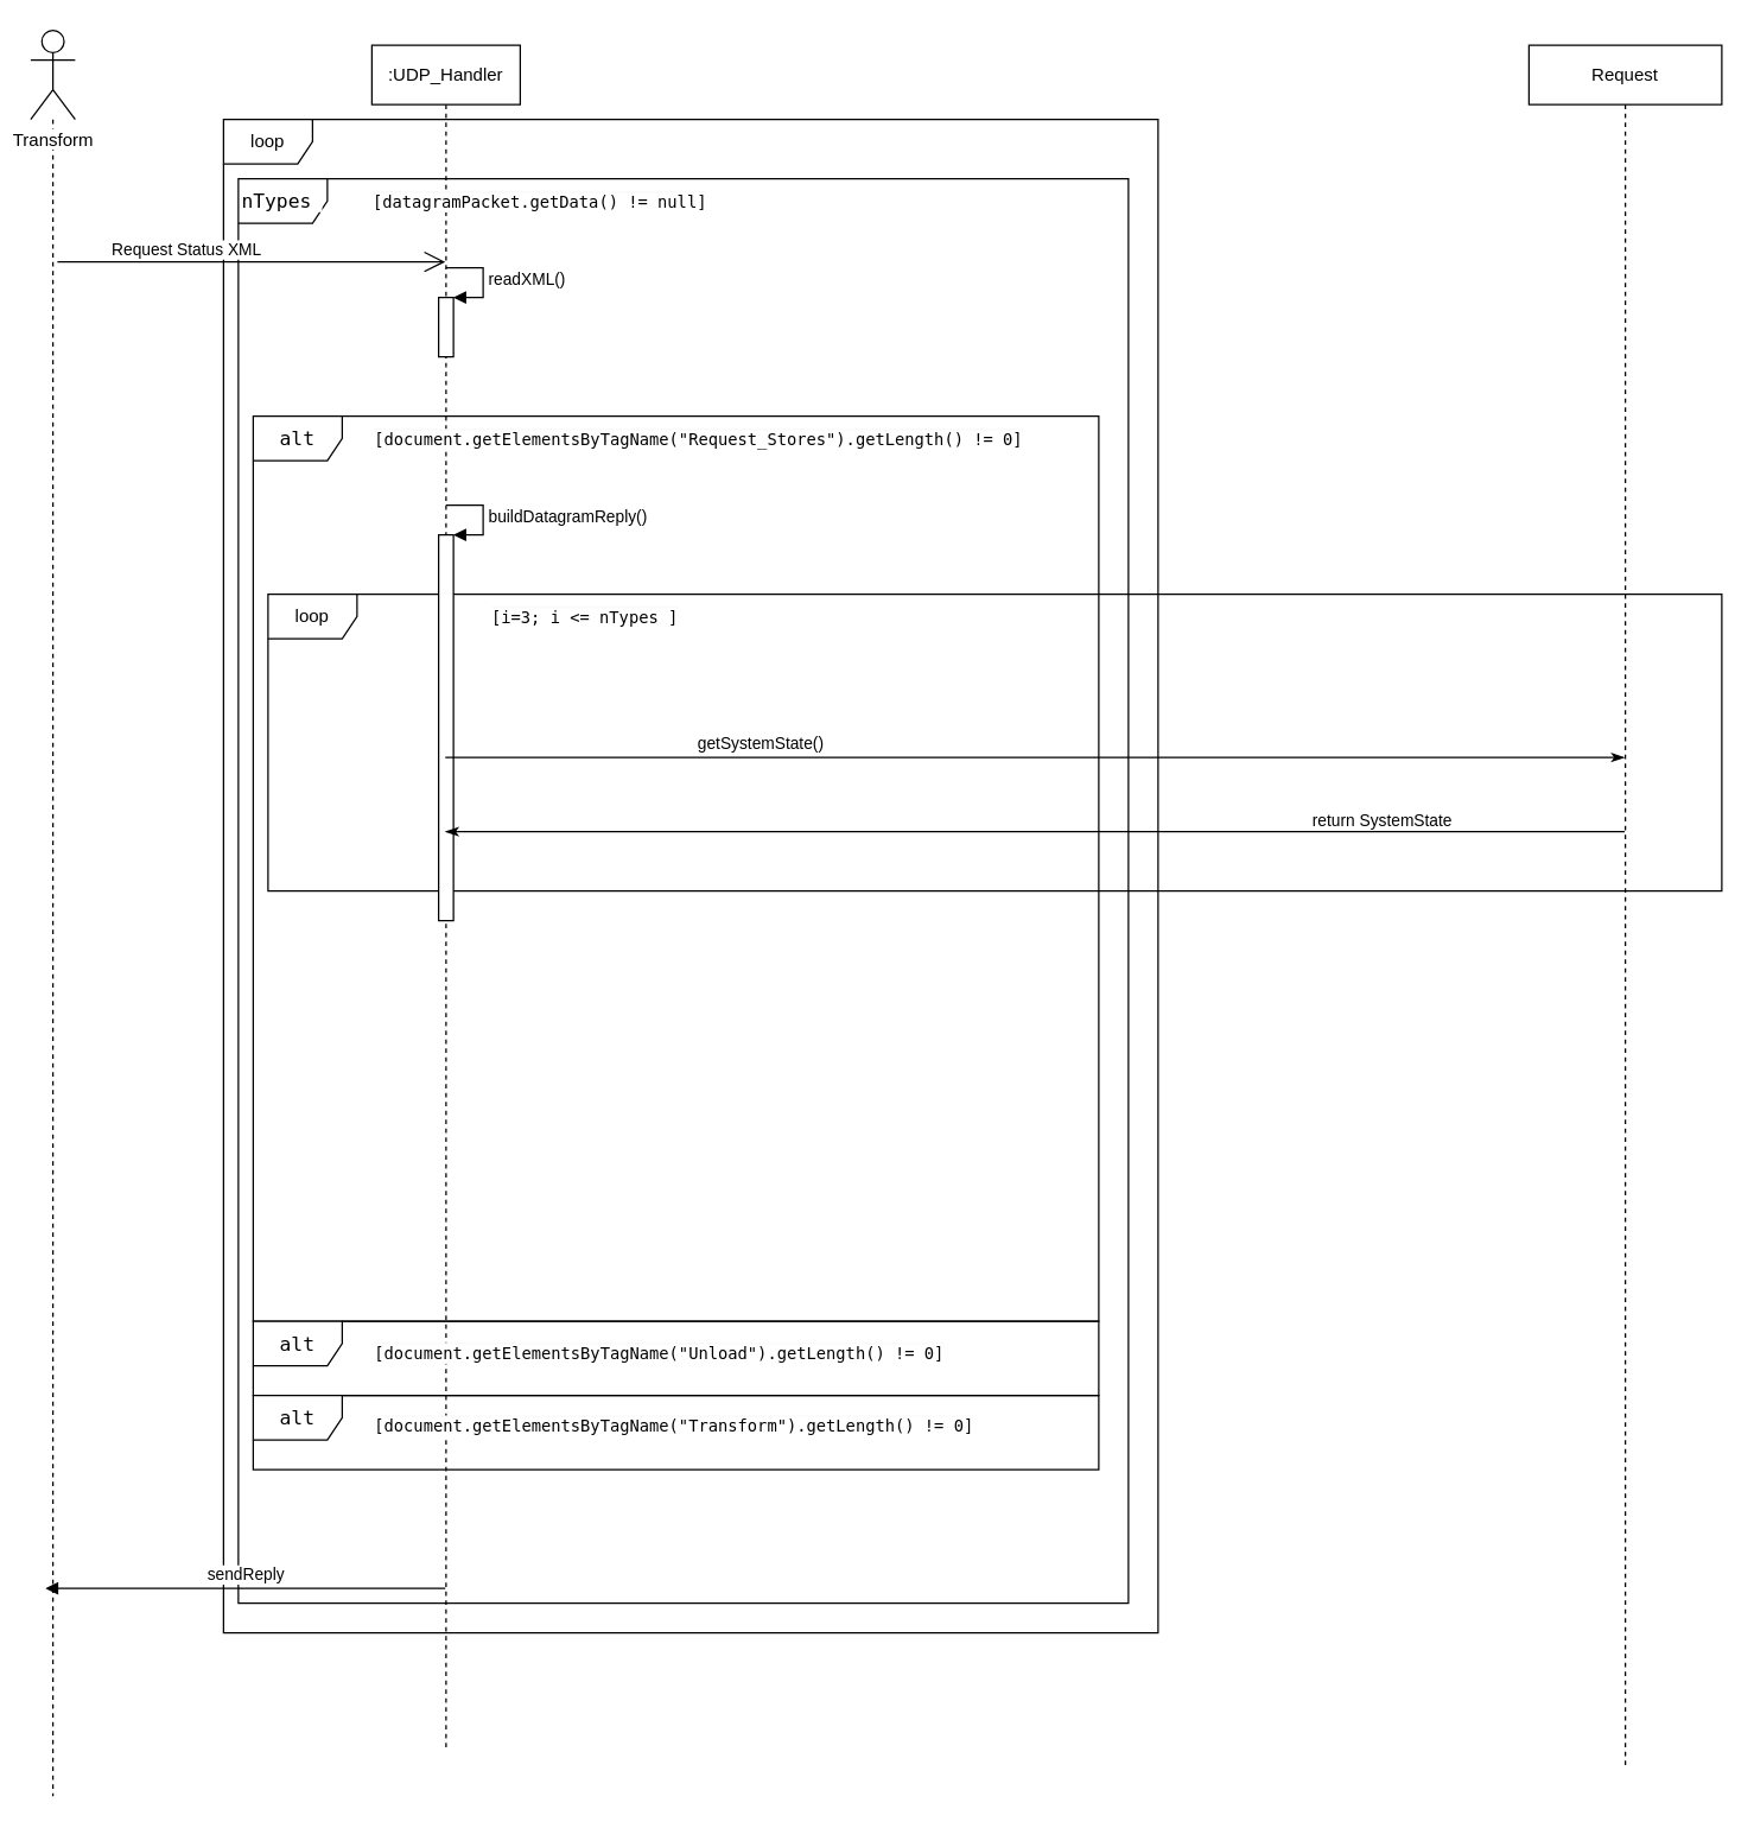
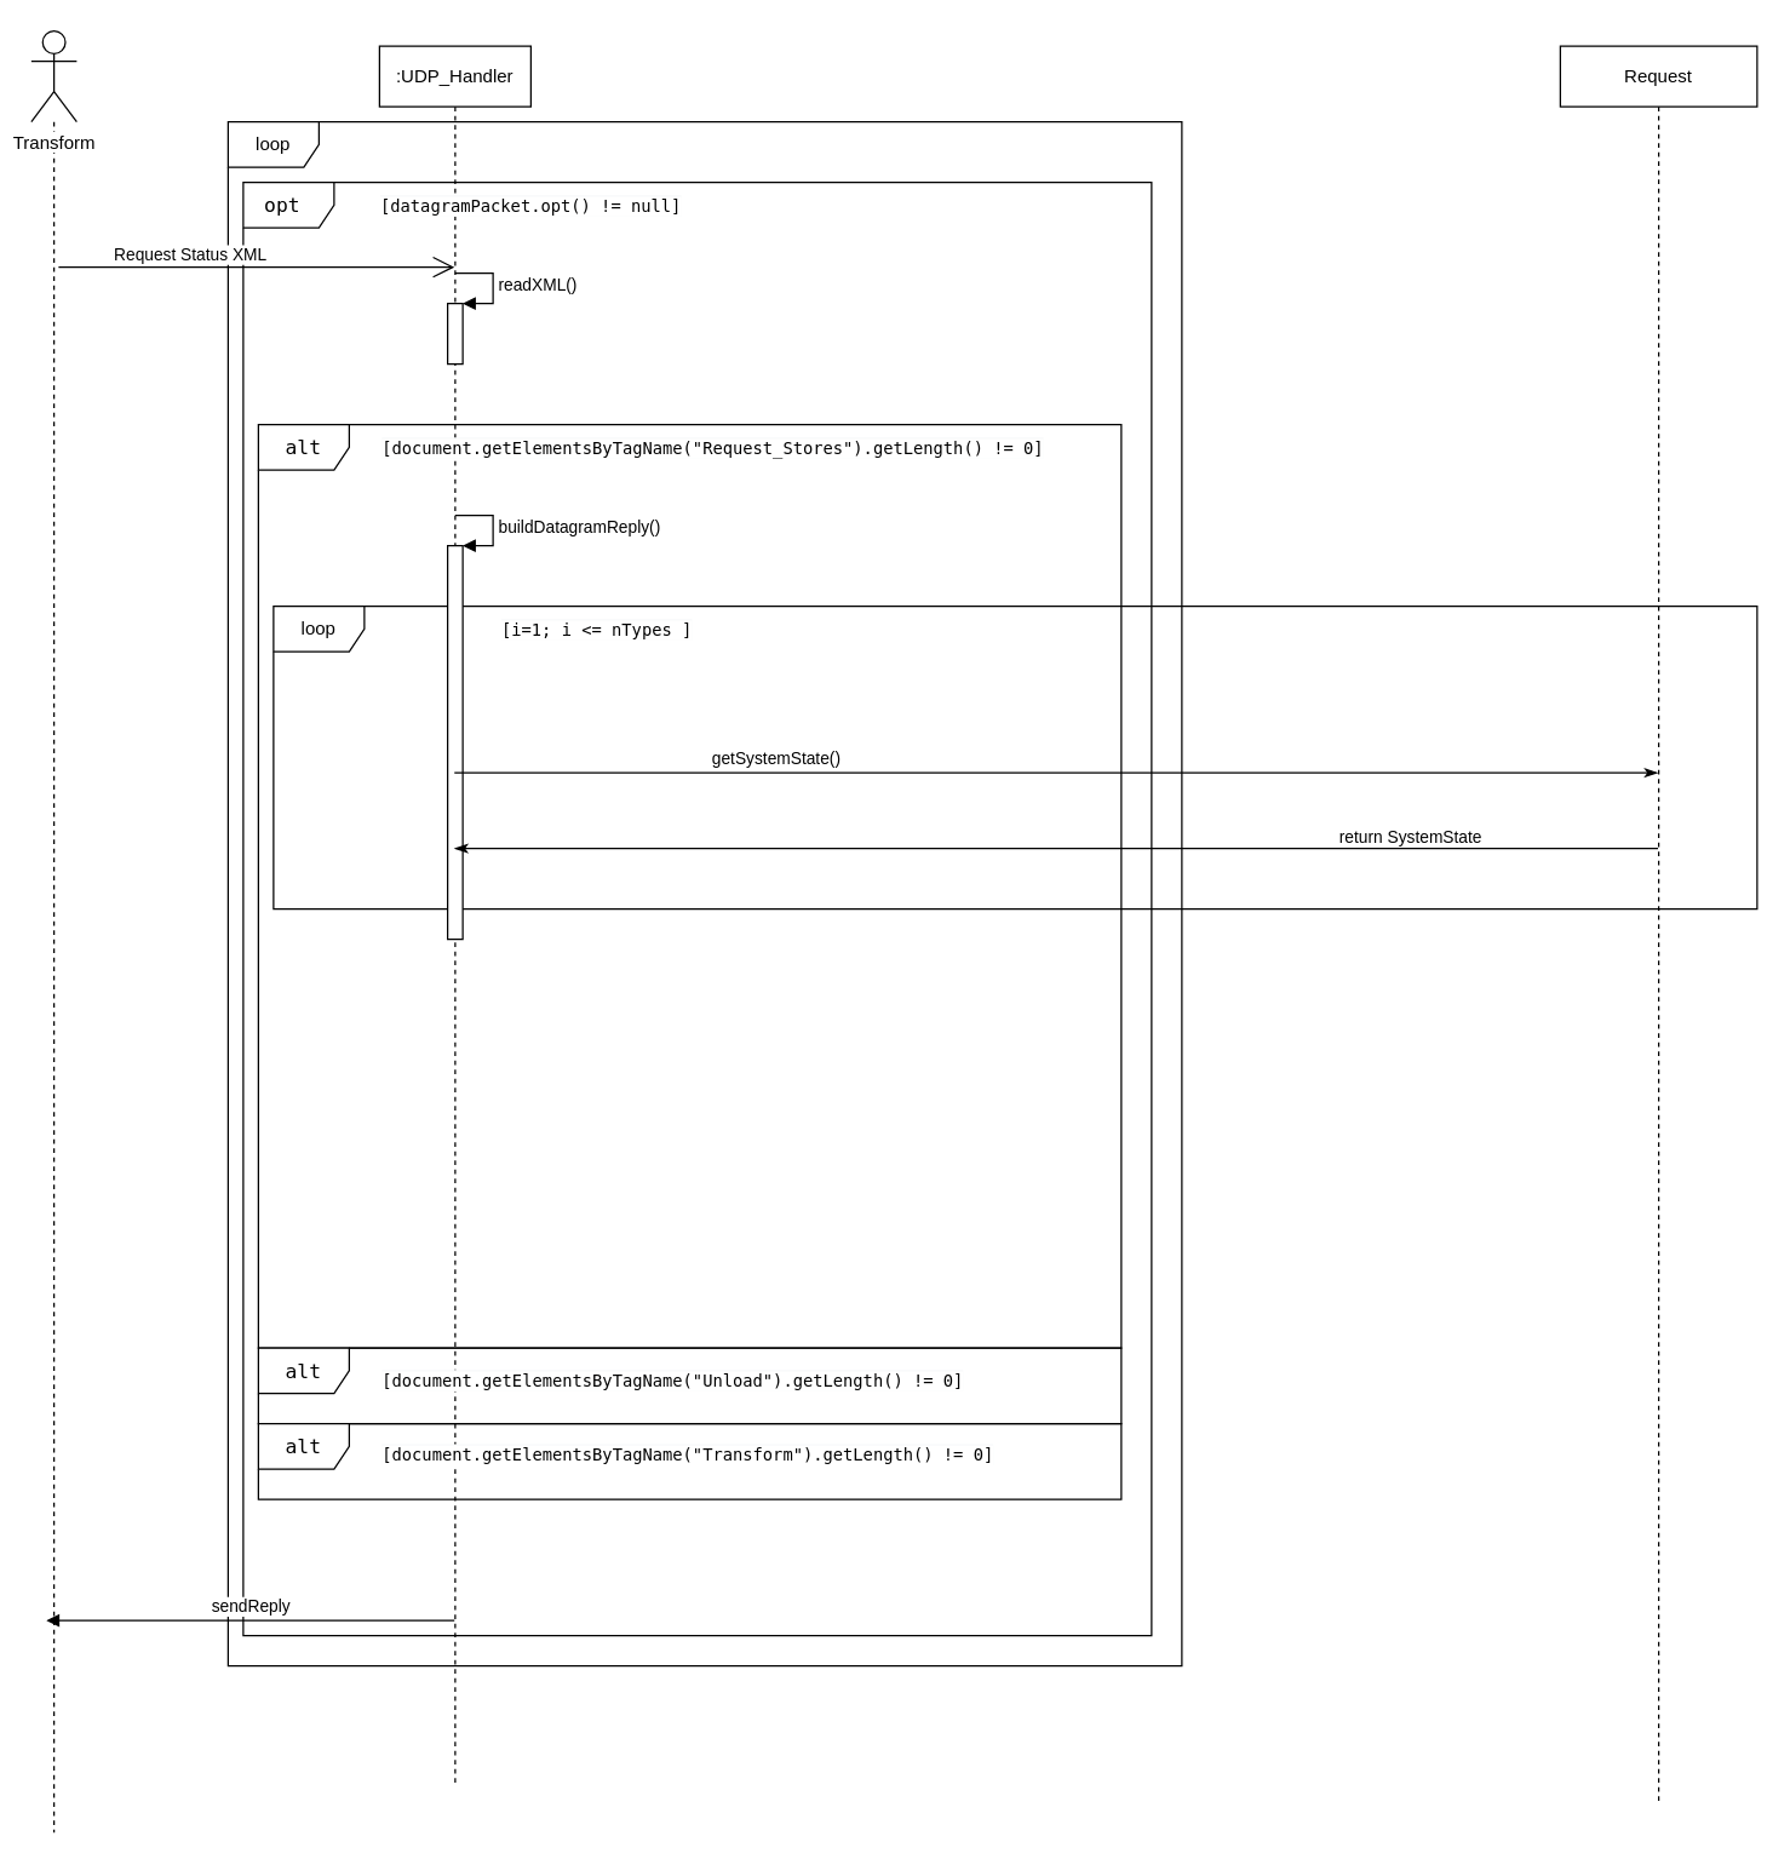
  <mxCell id="0" />
  <mxCell id="1" parent="0" />
  <mxCell id="2" value="loop" style="shape=umlFrame;whiteSpace=wrap;html=1;" parent="1" vertex="1"><mxGeometry x="150" y="80" width="630" height="1020" as="geometry" /></mxCell>
  <mxCell id="3" value="&lt;pre style=&quot;font-family: &amp;#34;jetbrains mono&amp;#34; , monospace ; font-size: 9.8pt&quot;&gt;&lt;font style=&quot;background-color: rgb(255 , 255 , 255)&quot;&gt;alt&lt;/font&gt;&lt;/pre&gt;" style="shape=umlFrame;whiteSpace=wrap;html=1;" parent="1" vertex="1"><mxGeometry x="170" y="280" width="570" height="610" as="geometry" /></mxCell>
  <mxCell id="4" value="loop" style="shape=umlFrame;whiteSpace=wrap;html=1;" parent="1" vertex="1"><mxGeometry x="180" y="400" width="980" height="200" as="geometry" /></mxCell>
- <mxCell id="5" value="&lt;pre style=&quot;font-family: &amp;#34;jetbrains mono&amp;#34; , monospace ; font-size: 9.8pt&quot;&gt;&lt;font style=&quot;background-color: rgb(255 , 255 , 255)&quot;&gt;nTypes &lt;/font&gt;&lt;/pre&gt;" style="shape=umlFrame;whiteSpace=wrap;html=1;" parent="1" vertex="1"><mxGeometry x="160" y="120" width="600" height="960" as="geometry" /></mxCell>
+ <mxCell id="5" value="&lt;pre style=&quot;font-family: &amp;#34;jetbrains mono&amp;#34; , monospace ; font-size: 9.8pt&quot;&gt;&lt;font style=&quot;background-color: rgb(255 , 255 , 255)&quot;&gt;opt &lt;/font&gt;&lt;/pre&gt;" style="shape=umlFrame;whiteSpace=wrap;html=1;" parent="1" vertex="1"><mxGeometry x="160" y="120" width="600" height="960" as="geometry" /></mxCell>
  <mxCell id="6" value="" style="edgeStyle=orthogonalEdgeStyle;rounded=0;orthogonalLoop=1;jettySize=auto;html=1;endArrow=none;endFill=0;dashed=1;" parent="1" source="7" edge="1"><mxGeometry relative="1" as="geometry"><mxPoint x="35" y="1210" as="targetPoint" /><Array as="points"><mxPoint x="35" y="320" /><mxPoint x="35" y="320" /></Array></mxGeometry></mxCell>
  <mxCell id="7" value="Transform" style="shape=umlActor;verticalLabelPosition=bottom;labelBackgroundColor=#ffffff;verticalAlign=top;html=1;outlineConnect=0;" parent="1" vertex="1"><mxGeometry x="20" y="20" width="30" height="60" as="geometry" /></mxCell>
  <mxCell id="8" value=":UDP_Handler" style="shape=umlLifeline;perimeter=lifelinePerimeter;whiteSpace=wrap;html=1;container=1;collapsible=0;recursiveResize=0;outlineConnect=0;" parent="1" vertex="1"><mxGeometry x="250" y="30" width="100" height="1150" as="geometry" /></mxCell>
  <mxCell id="9" value="" style="html=1;points=[];perimeter=orthogonalPerimeter;" vertex="1" parent="8"><mxGeometry x="45" y="330" width="10" height="260" as="geometry" /></mxCell>
  <mxCell id="10" value="buildDatagramReply()" style="edgeStyle=orthogonalEdgeStyle;html=1;align=left;spacingLeft=2;endArrow=block;rounded=0;entryX=1;entryY=0;" edge="1" parent="8" target="9"><mxGeometry relative="1" as="geometry"><mxPoint x="50" y="310" as="sourcePoint" /><Array as="points"><mxPoint x="75" y="310" /></Array></mxGeometry></mxCell>
  <mxCell id="11" value="" style="html=1;points=[];perimeter=orthogonalPerimeter;" vertex="1" parent="8"><mxGeometry x="45" y="170" width="10" height="40" as="geometry" /></mxCell>
  <mxCell id="12" value="readXML()" style="edgeStyle=orthogonalEdgeStyle;html=1;align=left;spacingLeft=2;endArrow=block;rounded=0;entryX=1;entryY=0;" edge="1" target="11" parent="8"><mxGeometry relative="1" as="geometry"><mxPoint x="50" y="150" as="sourcePoint" /><Array as="points"><mxPoint x="75" y="150" /></Array></mxGeometry></mxCell>
  <mxCell id="13" value="Request" style="shape=umlLifeline;perimeter=lifelinePerimeter;whiteSpace=wrap;html=1;container=1;collapsible=0;recursiveResize=0;outlineConnect=0;" parent="1" vertex="1"><mxGeometry x="1030" y="30" width="130" height="1160" as="geometry" /></mxCell>
  <mxCell id="14" value="" style="endArrow=open;endFill=1;endSize=12;html=1;" parent="1" edge="1"><mxGeometry width="160" relative="1" as="geometry"><mxPoint x="38" y="176" as="sourcePoint" /><mxPoint x="299.5" y="176" as="targetPoint" /></mxGeometry></mxCell>
  <mxCell id="15" value="Request Status XML" style="edgeLabel;html=1;align=center;verticalAlign=middle;resizable=0;points=[];" parent="14" vertex="1" connectable="0"><mxGeometry x="-0.527" y="1" relative="1" as="geometry"><mxPoint x="24" y="-8" as="offset" /></mxGeometry></mxCell>
- <mxCell id="16" value="&lt;pre style=&quot;color: rgb(0 , 0 , 0) ; font-style: normal ; font-weight: 400 ; letter-spacing: normal ; text-align: center ; text-indent: 0px ; text-transform: none ; word-spacing: 0px ; background-color: rgb(248 , 249 , 250) ; font-family: &amp;#34;jetbrains mono&amp;#34; , monospace&quot;&gt;&lt;font style=&quot;background-color: rgb(255 , 255 , 255) ; font-size: 11px&quot;&gt;[datagramPacket.getData() != null]&lt;/font&gt;&lt;/pre&gt;" style="text;whiteSpace=wrap;html=1;" parent="1" vertex="1"><mxGeometry x="249" y="110" width="250" height="60" as="geometry" /></mxCell>
+ <mxCell id="16" value="&lt;pre style=&quot;color: rgb(0 , 0 , 0) ; font-style: normal ; font-weight: 400 ; letter-spacing: normal ; text-align: center ; text-indent: 0px ; text-transform: none ; word-spacing: 0px ; background-color: rgb(248 , 249 , 250) ; font-family: &amp;#34;jetbrains mono&amp;#34; , monospace&quot;&gt;&lt;font style=&quot;background-color: rgb(255 , 255 , 255) ; font-size: 11px&quot;&gt;[datagramPacket.opt() != null]&lt;/font&gt;&lt;/pre&gt;" style="text;whiteSpace=wrap;html=1;" parent="1" vertex="1"><mxGeometry x="249" y="110" width="250" height="60" as="geometry" /></mxCell>
  <mxCell id="17" value="&lt;pre style=&quot;color: rgb(0 , 0 , 0) ; font-style: normal ; font-weight: 400 ; letter-spacing: normal ; text-align: center ; text-indent: 0px ; text-transform: none ; word-spacing: 0px ; background-color: rgb(248 , 249 , 250) ; font-family: &amp;#34;jetbrains mono&amp;#34; , monospace&quot;&gt;&lt;font style=&quot;background-color: rgb(255 , 255 , 255) ; font-size: 11px&quot;&gt;[document.getElementsByTagName(&quot;Request_Stores&quot;).getLength() != 0]&lt;br&gt;&lt;/font&gt;&lt;/pre&gt;" style="text;whiteSpace=wrap;html=1;" parent="1" vertex="1"><mxGeometry x="250" y="270" width="410" height="60" as="geometry" /></mxCell>
  <mxCell id="18" value="&lt;pre style=&quot;font-family: &amp;#34;jetbrains mono&amp;#34; , monospace ; font-size: 9.8pt&quot;&gt;&lt;font style=&quot;background-color: rgb(255 , 255 , 255)&quot;&gt;alt&lt;/font&gt;&lt;/pre&gt;" style="shape=umlFrame;whiteSpace=wrap;html=1;" parent="1" vertex="1"><mxGeometry x="170" y="890" width="570" height="50" as="geometry" /></mxCell>
  <mxCell id="19" value="&lt;pre style=&quot;font-family: &amp;#34;jetbrains mono&amp;#34; , monospace ; font-size: 9.8pt&quot;&gt;&lt;font style=&quot;background-color: rgb(255 , 255 , 255)&quot;&gt;alt&lt;/font&gt;&lt;/pre&gt;" style="shape=umlFrame;whiteSpace=wrap;html=1;" parent="1" vertex="1"><mxGeometry x="170" y="940" width="570" height="50" as="geometry" /></mxCell>
  <mxCell id="20" value="&lt;pre style=&quot;color: rgb(0 , 0 , 0) ; font-style: normal ; font-weight: 400 ; letter-spacing: normal ; text-align: center ; text-indent: 0px ; text-transform: none ; word-spacing: 0px ; background-color: rgb(248 , 249 , 250) ; font-family: &amp;#34;jetbrains mono&amp;#34; , monospace&quot;&gt;&lt;font style=&quot;background-color: rgb(255 , 255 , 255) ; font-size: 11px&quot;&gt;[document.getElementsByTagName(&quot;Unload&quot;).getLength() != 0]&lt;br&gt;&lt;/font&gt;&lt;/pre&gt;" style="text;whiteSpace=wrap;html=1;" parent="1" vertex="1"><mxGeometry x="250" y="886" width="410" height="60" as="geometry" /></mxCell>
  <mxCell id="21" value="&lt;pre style=&quot;color: rgb(0 , 0 , 0) ; font-style: normal ; font-weight: 400 ; letter-spacing: normal ; text-align: center ; text-indent: 0px ; text-transform: none ; word-spacing: 0px ; background-color: rgb(248 , 249 , 250) ; font-family: &amp;#34;jetbrains mono&amp;#34; , monospace&quot;&gt;&lt;font style=&quot;background-color: rgb(255 , 255 , 255) ; font-size: 11px&quot;&gt;[document.getElementsByTagName(&quot;Transform&quot;).getLength() != 0]&lt;br&gt;&lt;/font&gt;&lt;/pre&gt;" style="text;whiteSpace=wrap;html=1;" parent="1" vertex="1"><mxGeometry x="250" y="935" width="410" height="60" as="geometry" /></mxCell>
- <mxCell id="22" value="&lt;pre style=&quot;color: rgb(0 , 0 , 0) ; font-style: normal ; font-weight: 400 ; letter-spacing: normal ; text-align: center ; text-indent: 0px ; text-transform: none ; word-spacing: 0px ; background-color: rgb(248 , 249 , 250) ; font-family: &amp;#34;jetbrains mono&amp;#34; , monospace&quot;&gt;&lt;font style=&quot;background-color: rgb(255 , 255 , 255) ; font-size: 11px&quot;&gt;[i=3; i &amp;lt;= nTypes ]&lt;br&gt;&lt;/font&gt;&lt;/pre&gt;" style="text;whiteSpace=wrap;html=1;" parent="1" vertex="1"><mxGeometry x="329" y="390" width="90" height="40" as="geometry" /></mxCell>
+ <mxCell id="22" value="&lt;pre style=&quot;color: rgb(0 , 0 , 0) ; font-style: normal ; font-weight: 400 ; letter-spacing: normal ; text-align: center ; text-indent: 0px ; text-transform: none ; word-spacing: 0px ; background-color: rgb(248 , 249 , 250) ; font-family: &amp;#34;jetbrains mono&amp;#34; , monospace&quot;&gt;&lt;font style=&quot;background-color: rgb(255 , 255 , 255) ; font-size: 11px&quot;&gt;[i=1; i &amp;lt;= nTypes ]&lt;br&gt;&lt;/font&gt;&lt;/pre&gt;" style="text;whiteSpace=wrap;html=1;" parent="1" vertex="1"><mxGeometry x="329" y="390" width="90" height="40" as="geometry" /></mxCell>
  <mxCell id="23" value="" style="endArrow=classicThin;endFill=1;html=1;" parent="1" source="8" target="13" edge="1"><mxGeometry width="160" relative="1" as="geometry"><mxPoint x="879.071" y="640" as="sourcePoint" /><mxPoint x="1664.5" y="640" as="targetPoint" /><Array as="points"><mxPoint x="1020" y="510" /></Array></mxGeometry></mxCell>
  <mxCell id="24" value="getSystemState()" style="edgeLabel;html=1;align=center;verticalAlign=middle;resizable=0;points=[];" parent="23" vertex="1" connectable="0"><mxGeometry x="-0.527" y="1" relative="1" as="geometry"><mxPoint x="24" y="-9" as="offset" /></mxGeometry></mxCell>
  <mxCell id="25" value="" style="endArrow=classicThin;endFill=1;html=1;" edge="1" parent="1" source="13" target="8"><mxGeometry width="160" relative="1" as="geometry"><mxPoint x="309.071" y="520" as="sourcePoint" /><mxPoint x="1854.5" y="520" as="targetPoint" /><Array as="points"><mxPoint x="1030" y="560" /></Array></mxGeometry></mxCell>
  <mxCell id="26" value="return SystemState" style="edgeLabel;html=1;align=center;verticalAlign=middle;resizable=0;points=[];" vertex="1" connectable="0" parent="25"><mxGeometry x="-0.527" y="1" relative="1" as="geometry"><mxPoint x="24" y="-9" as="offset" /></mxGeometry></mxCell>
  <mxCell id="27" value="sendReply" style="html=1;verticalAlign=bottom;endArrow=block;" edge="1" parent="1" source="8"><mxGeometry width="80" relative="1" as="geometry"><mxPoint x="420" y="340" as="sourcePoint" /><mxPoint x="30" y="1070" as="targetPoint" /><Array as="points"><mxPoint x="160" y="1070" /></Array></mxGeometry></mxCell>
